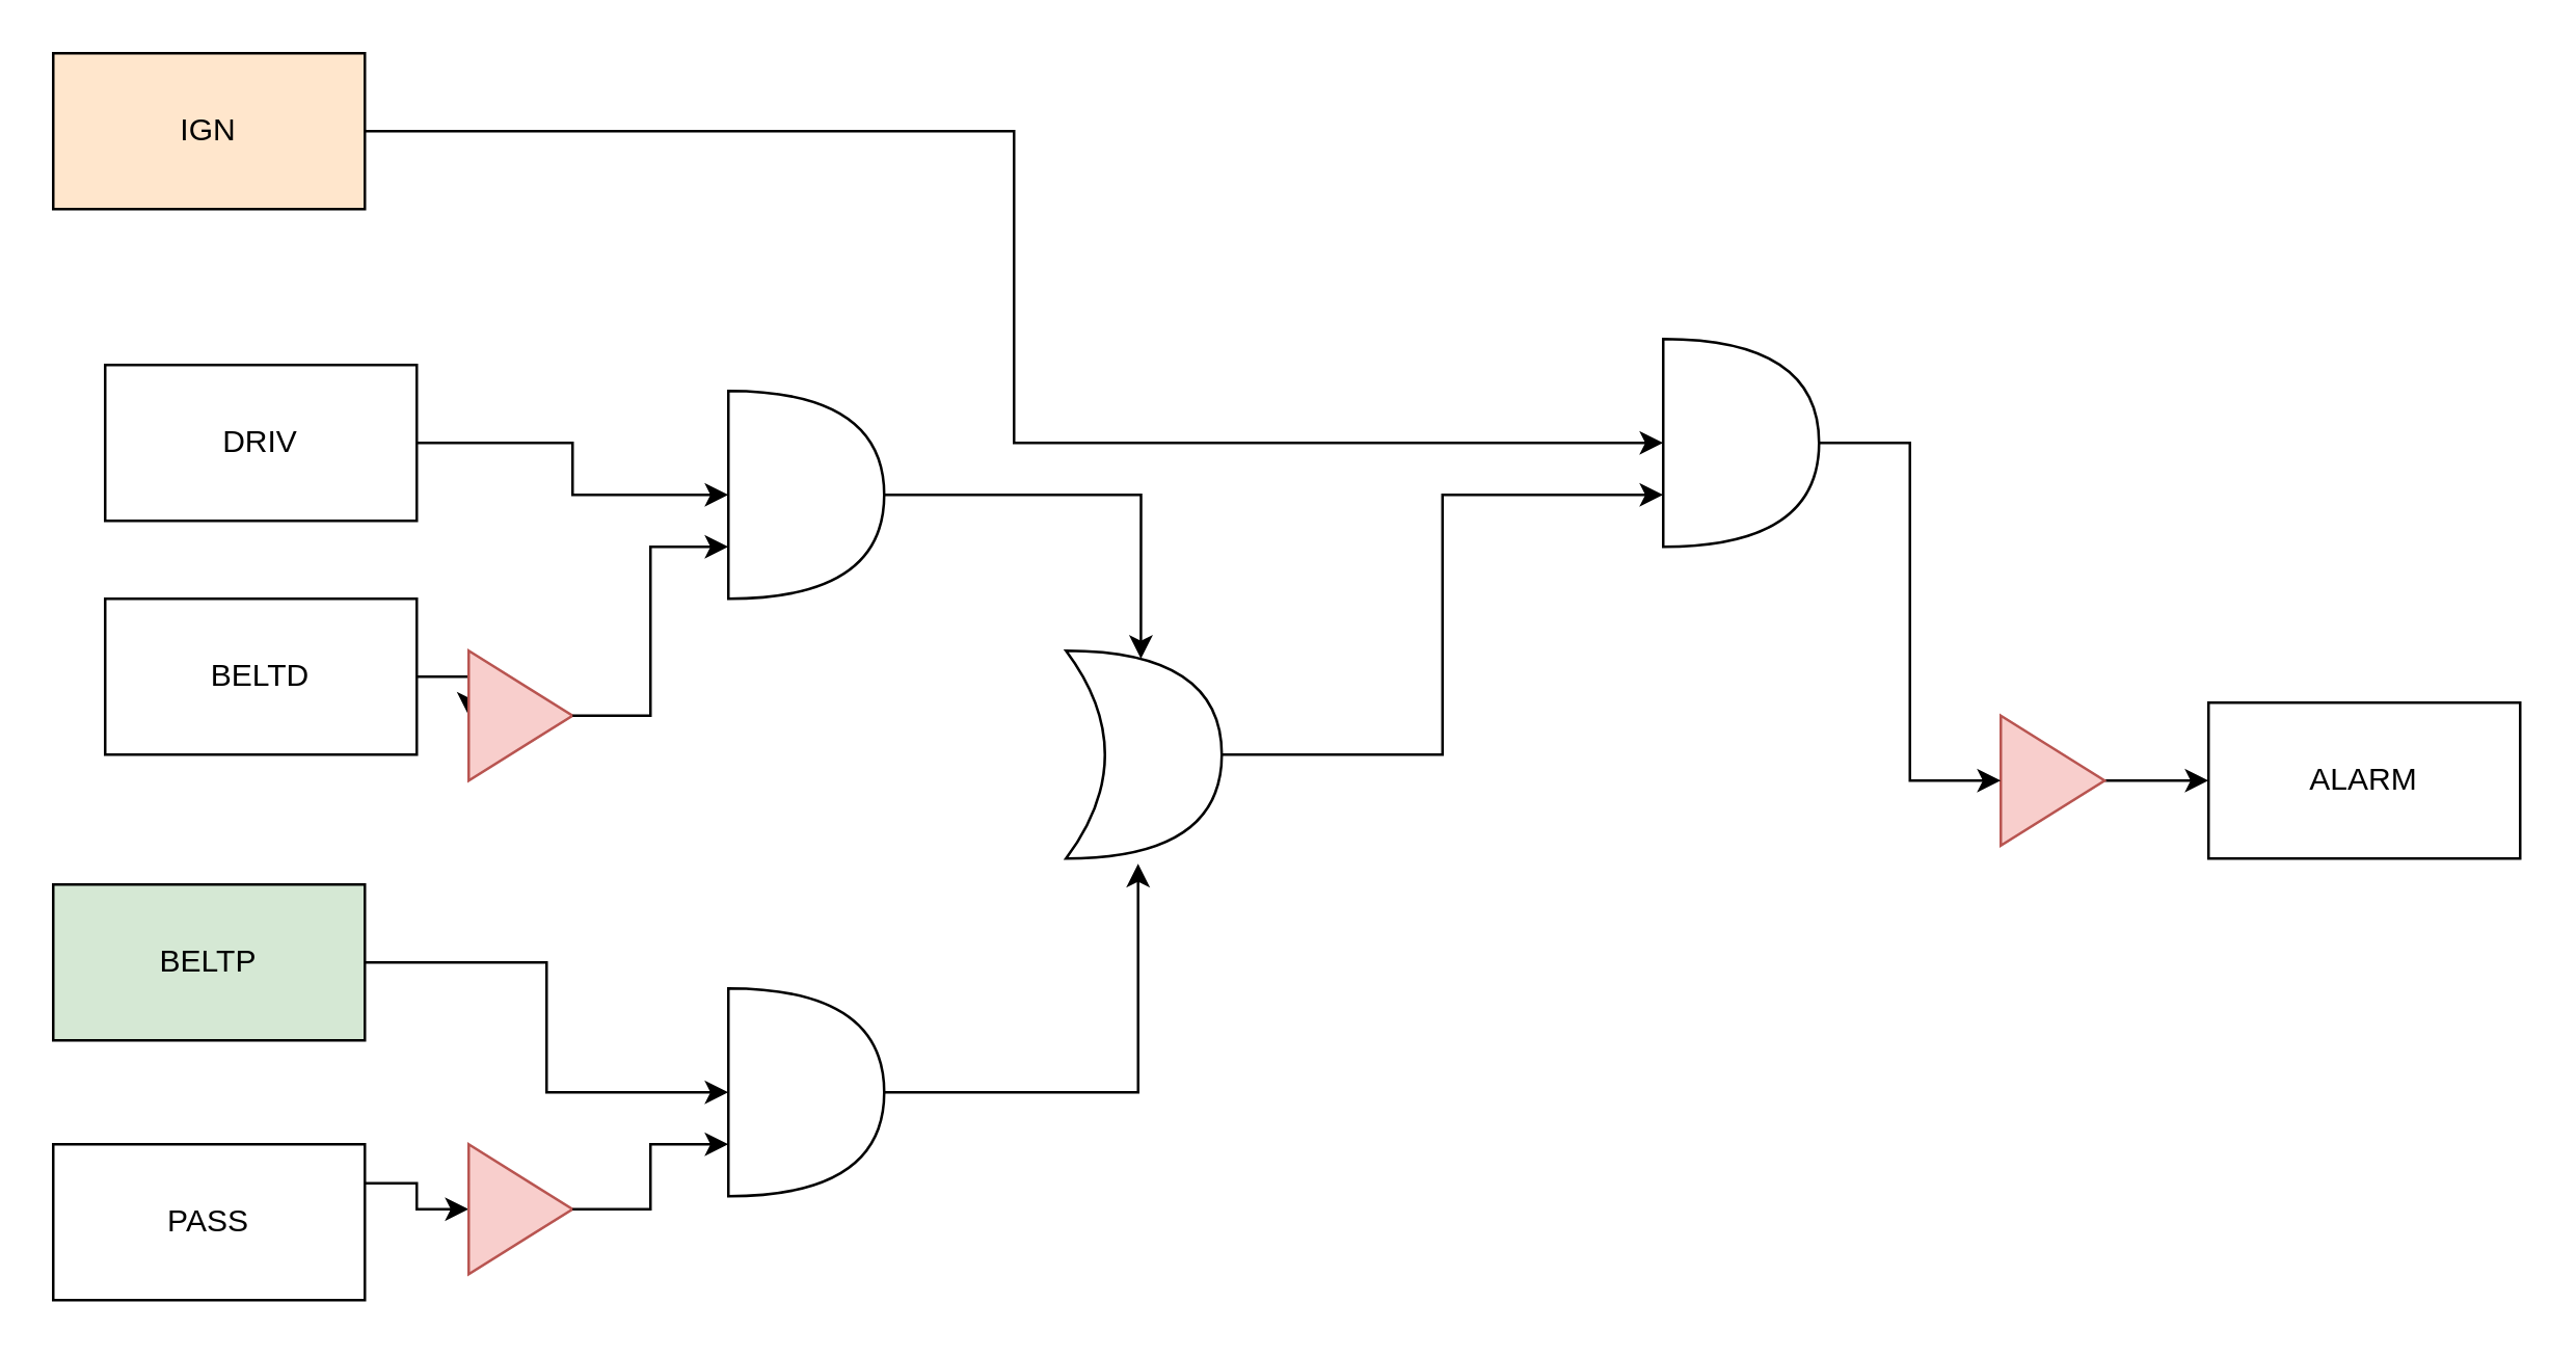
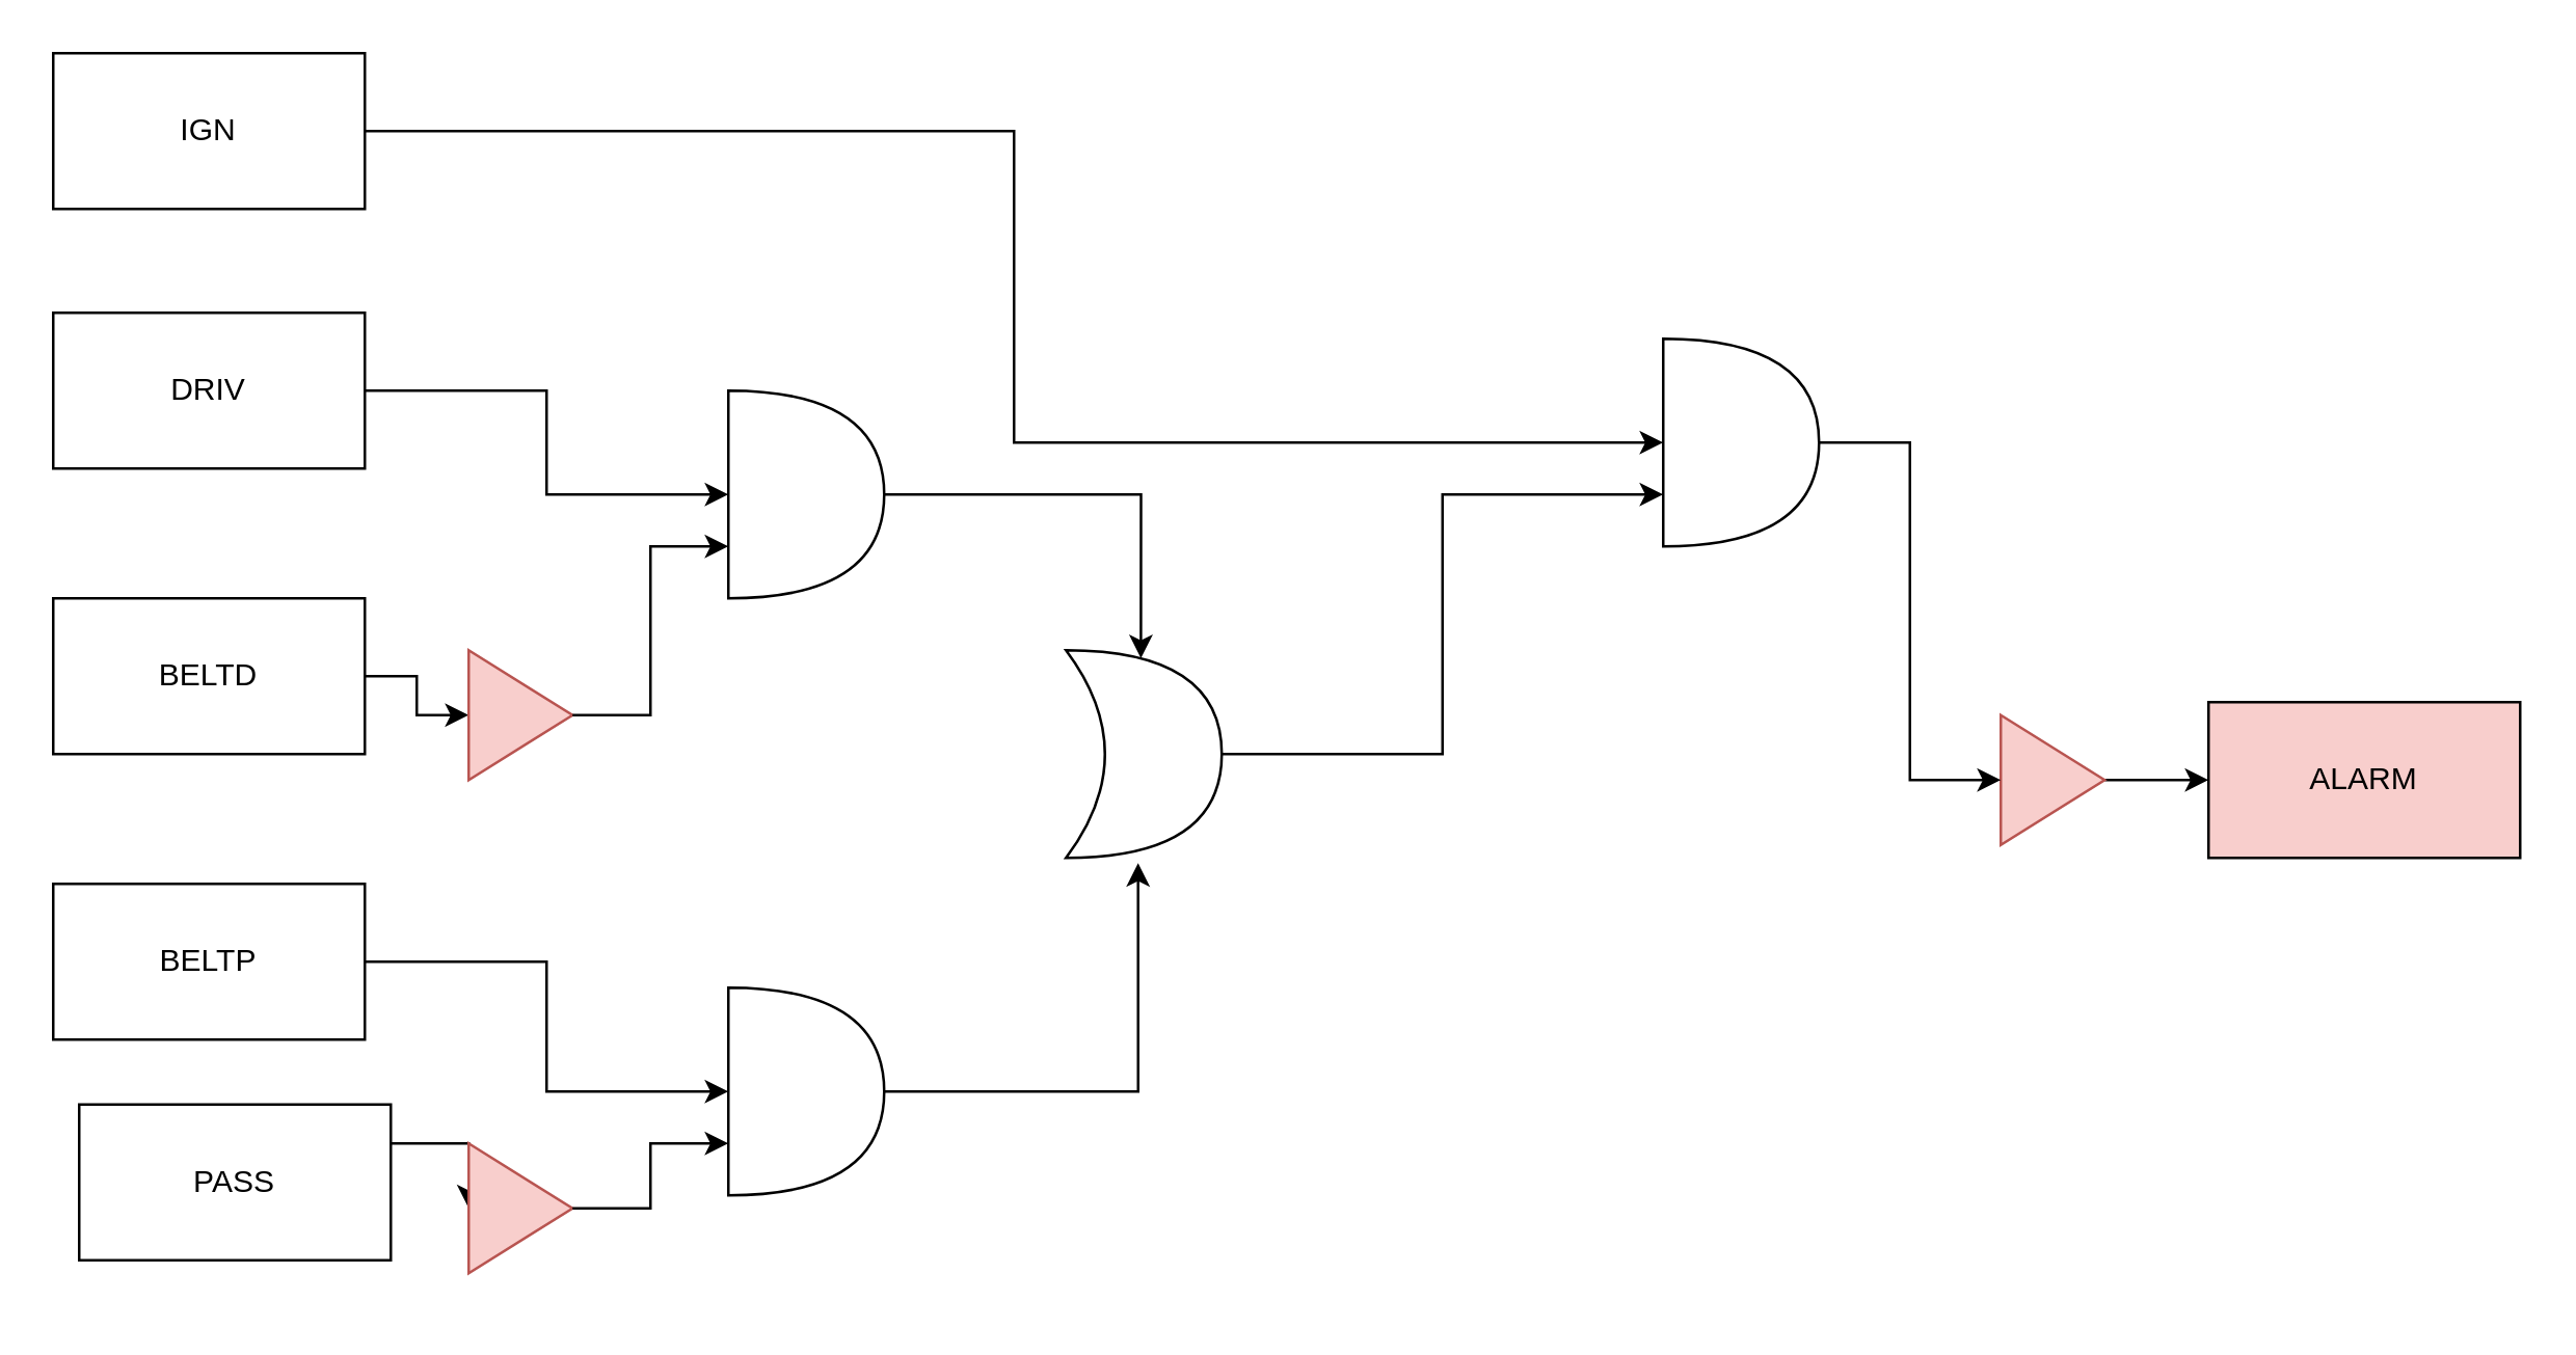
  <mxCell id="0" />
  <mxCell id="1" parent="0" />
- <mxCell id="2" value="IGN" style="rounded=0;whiteSpace=wrap;html=1;fillColor=#ffe6cc;" vertex="1" parent="1"><mxGeometry x="20" y="20" width="120" height="60" as="geometry" /></mxCell>
+ <mxCell id="2" value="IGN" style="rounded=0;whiteSpace=wrap;html=1;" vertex="1" parent="1"><mxGeometry x="20" y="20" width="120" height="60" as="geometry" /></mxCell>
  <mxCell id="3" style="edgeStyle=orthogonalEdgeStyle;rounded=0;orthogonalLoop=1;jettySize=auto;html=1;exitX=1;exitY=0.5;exitDx=0;exitDy=0;entryX=0;entryY=0.5;entryDx=0;entryDy=0;" edge="1" parent="1" source="4" target="11"><mxGeometry relative="1" as="geometry" /></mxCell>
- <mxCell id="4" value="BELTD" style="rounded=0;whiteSpace=wrap;html=1;" vertex="1" parent="1"><mxGeometry x="40" y="230" width="120" height="60" as="geometry" /></mxCell>
- <mxCell id="5" value="BELTP" style="rounded=0;whiteSpace=wrap;html=1;fillColor=#d5e8d4;" vertex="1" parent="1"><mxGeometry x="20" y="340" width="120" height="60" as="geometry" /></mxCell>
+ <mxCell id="4" value="BELTD" style="rounded=0;whiteSpace=wrap;html=1;" vertex="1" parent="1"><mxGeometry x="20" y="230" width="120" height="60" as="geometry" /></mxCell>
+ <mxCell id="5" value="BELTP" style="rounded=0;whiteSpace=wrap;html=1;" vertex="1" parent="1"><mxGeometry x="20" y="340" width="120" height="60" as="geometry" /></mxCell>
  <mxCell id="6" style="edgeStyle=orthogonalEdgeStyle;rounded=0;orthogonalLoop=1;jettySize=auto;html=1;exitX=1;exitY=0.25;exitDx=0;exitDy=0;entryX=0;entryY=0.5;entryDx=0;entryDy=0;" edge="1" parent="1" source="7" target="12"><mxGeometry relative="1" as="geometry" /></mxCell>
- <mxCell id="7" value="PASS" style="rounded=0;whiteSpace=wrap;html=1;" vertex="1" parent="1"><mxGeometry x="20" y="440" width="120" height="60" as="geometry" /></mxCell>
- <mxCell id="8" value="DRIV" style="rounded=0;whiteSpace=wrap;html=1;" vertex="1" parent="1"><mxGeometry x="40" y="140" width="120" height="60" as="geometry" /></mxCell>
+ <mxCell id="7" value="PASS" style="rounded=0;whiteSpace=wrap;html=1;" vertex="1" parent="1"><mxGeometry x="30" y="425" width="120" height="60" as="geometry" /></mxCell>
+ <mxCell id="8" value="DRIV" style="rounded=0;whiteSpace=wrap;html=1;" vertex="1" parent="1"><mxGeometry x="20" y="120" width="120" height="60" as="geometry" /></mxCell>
  <mxCell id="9" value="" style="shape=or;whiteSpace=wrap;html=1;" vertex="1" parent="1"><mxGeometry x="280" y="150" width="60" height="80" as="geometry" /></mxCell>
  <mxCell id="10" value="" style="shape=or;whiteSpace=wrap;html=1;" vertex="1" parent="1"><mxGeometry x="280" y="380" width="60" height="80" as="geometry" /></mxCell>
  <mxCell id="11" value="" style="triangle;whiteSpace=wrap;html=1;fillColor=#f8cecc;strokeColor=#b85450;" vertex="1" parent="1"><mxGeometry x="180" y="250" width="40" height="50" as="geometry" /></mxCell>
  <mxCell id="12" value="" style="triangle;whiteSpace=wrap;html=1;fillColor=#f8cecc;strokeColor=#b85450;" vertex="1" parent="1"><mxGeometry x="180" y="440" width="40" height="50" as="geometry" /></mxCell>
- <mxCell id="13" value="ALARM" style="rounded=0;whiteSpace=wrap;html=1;" vertex="1" parent="1"><mxGeometry x="850" y="270" width="120" height="60" as="geometry" /></mxCell>
+ <mxCell id="13" value="ALARM" style="rounded=0;whiteSpace=wrap;html=1;fillColor=#f8cecc;" vertex="1" parent="1"><mxGeometry x="850" y="270" width="120" height="60" as="geometry" /></mxCell>
  <mxCell id="14" value="" style="shape=xor;whiteSpace=wrap;html=1;" vertex="1" parent="1"><mxGeometry x="410" y="250" width="60" height="80" as="geometry" /></mxCell>
  <mxCell id="15" style="edgeStyle=orthogonalEdgeStyle;rounded=0;orthogonalLoop=1;jettySize=auto;html=1;exitX=1;exitY=0.5;exitDx=0;exitDy=0;entryX=0;entryY=0.5;entryDx=0;entryDy=0;entryPerimeter=0;" edge="1" parent="1" source="8" target="9"><mxGeometry relative="1" as="geometry" /></mxCell>
  <mxCell id="16" style="edgeStyle=orthogonalEdgeStyle;rounded=0;orthogonalLoop=1;jettySize=auto;html=1;exitX=1;exitY=0.5;exitDx=0;exitDy=0;entryX=0;entryY=0.75;entryDx=0;entryDy=0;entryPerimeter=0;" edge="1" parent="1" source="11" target="9"><mxGeometry relative="1" as="geometry" /></mxCell>
  <mxCell id="17" style="edgeStyle=orthogonalEdgeStyle;rounded=0;orthogonalLoop=1;jettySize=auto;html=1;entryX=0;entryY=0.5;entryDx=0;entryDy=0;entryPerimeter=0;" edge="1" parent="1" source="5" target="10"><mxGeometry relative="1" as="geometry" /></mxCell>
  <mxCell id="18" style="edgeStyle=orthogonalEdgeStyle;rounded=0;orthogonalLoop=1;jettySize=auto;html=1;exitX=1;exitY=0.5;exitDx=0;exitDy=0;entryX=0;entryY=0.75;entryDx=0;entryDy=0;entryPerimeter=0;" edge="1" parent="1" source="12" target="10"><mxGeometry relative="1" as="geometry" /></mxCell>
  <mxCell id="19" style="edgeStyle=orthogonalEdgeStyle;rounded=0;orthogonalLoop=1;jettySize=auto;html=1;exitX=1;exitY=0.5;exitDx=0;exitDy=0;exitPerimeter=0;entryX=0.481;entryY=0.039;entryDx=0;entryDy=0;entryPerimeter=0;" edge="1" parent="1" source="9" target="14"><mxGeometry relative="1" as="geometry" /></mxCell>
  <mxCell id="20" style="edgeStyle=orthogonalEdgeStyle;rounded=0;orthogonalLoop=1;jettySize=auto;html=1;exitX=1;exitY=0.5;exitDx=0;exitDy=0;exitPerimeter=0;entryX=0.463;entryY=1.025;entryDx=0;entryDy=0;entryPerimeter=0;" edge="1" parent="1" source="10" target="14"><mxGeometry relative="1" as="geometry" /></mxCell>
  <mxCell id="21" style="edgeStyle=orthogonalEdgeStyle;rounded=0;orthogonalLoop=1;jettySize=auto;html=1;exitX=1;exitY=0.5;exitDx=0;exitDy=0;entryX=0;entryY=0.5;entryDx=0;entryDy=0;" edge="1" parent="1" source="22" target="13"><mxGeometry relative="1" as="geometry" /></mxCell>
  <mxCell id="22" value="" style="triangle;whiteSpace=wrap;html=1;fillColor=#f8cecc;strokeColor=#b85450;" vertex="1" parent="1"><mxGeometry x="770" y="275" width="40" height="50" as="geometry" /></mxCell>
  <mxCell id="23" style="edgeStyle=orthogonalEdgeStyle;rounded=0;orthogonalLoop=1;jettySize=auto;html=1;exitX=1;exitY=0.5;exitDx=0;exitDy=0;exitPerimeter=0;entryX=0;entryY=0.5;entryDx=0;entryDy=0;" edge="1" parent="1" source="24" target="22"><mxGeometry relative="1" as="geometry" /></mxCell>
  <mxCell id="24" value="" style="shape=or;whiteSpace=wrap;html=1;" vertex="1" parent="1"><mxGeometry x="640" y="130" width="60" height="80" as="geometry" /></mxCell>
  <mxCell id="25" style="edgeStyle=orthogonalEdgeStyle;rounded=0;orthogonalLoop=1;jettySize=auto;html=1;exitX=1;exitY=0.5;exitDx=0;exitDy=0;entryX=0;entryY=0.5;entryDx=0;entryDy=0;entryPerimeter=0;" edge="1" parent="1" source="2" target="24"><mxGeometry relative="1" as="geometry" /></mxCell>
  <mxCell id="26" style="edgeStyle=orthogonalEdgeStyle;rounded=0;orthogonalLoop=1;jettySize=auto;html=1;exitX=1;exitY=0.5;exitDx=0;exitDy=0;exitPerimeter=0;entryX=0;entryY=0.75;entryDx=0;entryDy=0;entryPerimeter=0;" edge="1" parent="1" source="14" target="24"><mxGeometry relative="1" as="geometry" /></mxCell>
